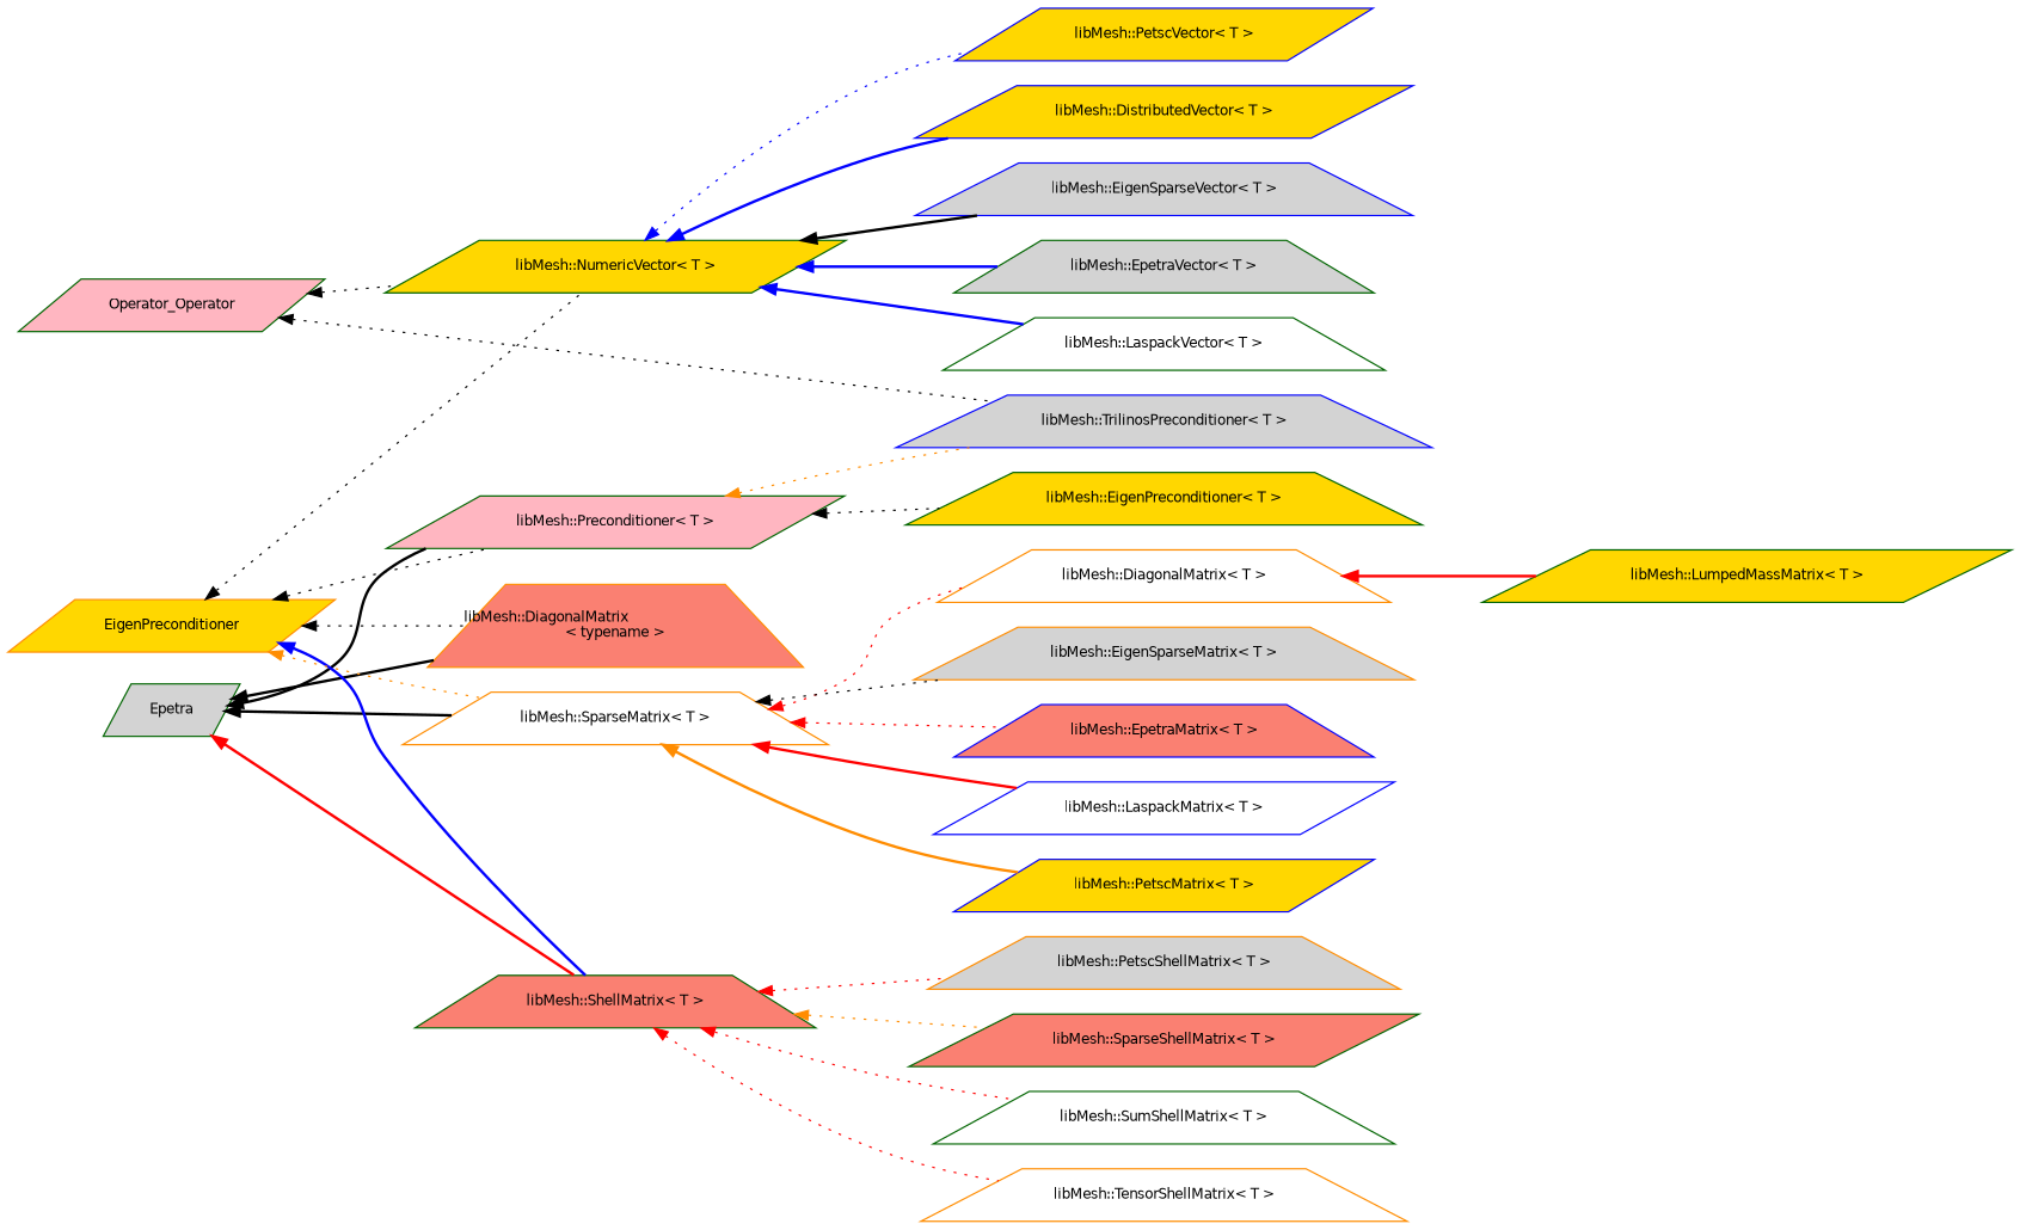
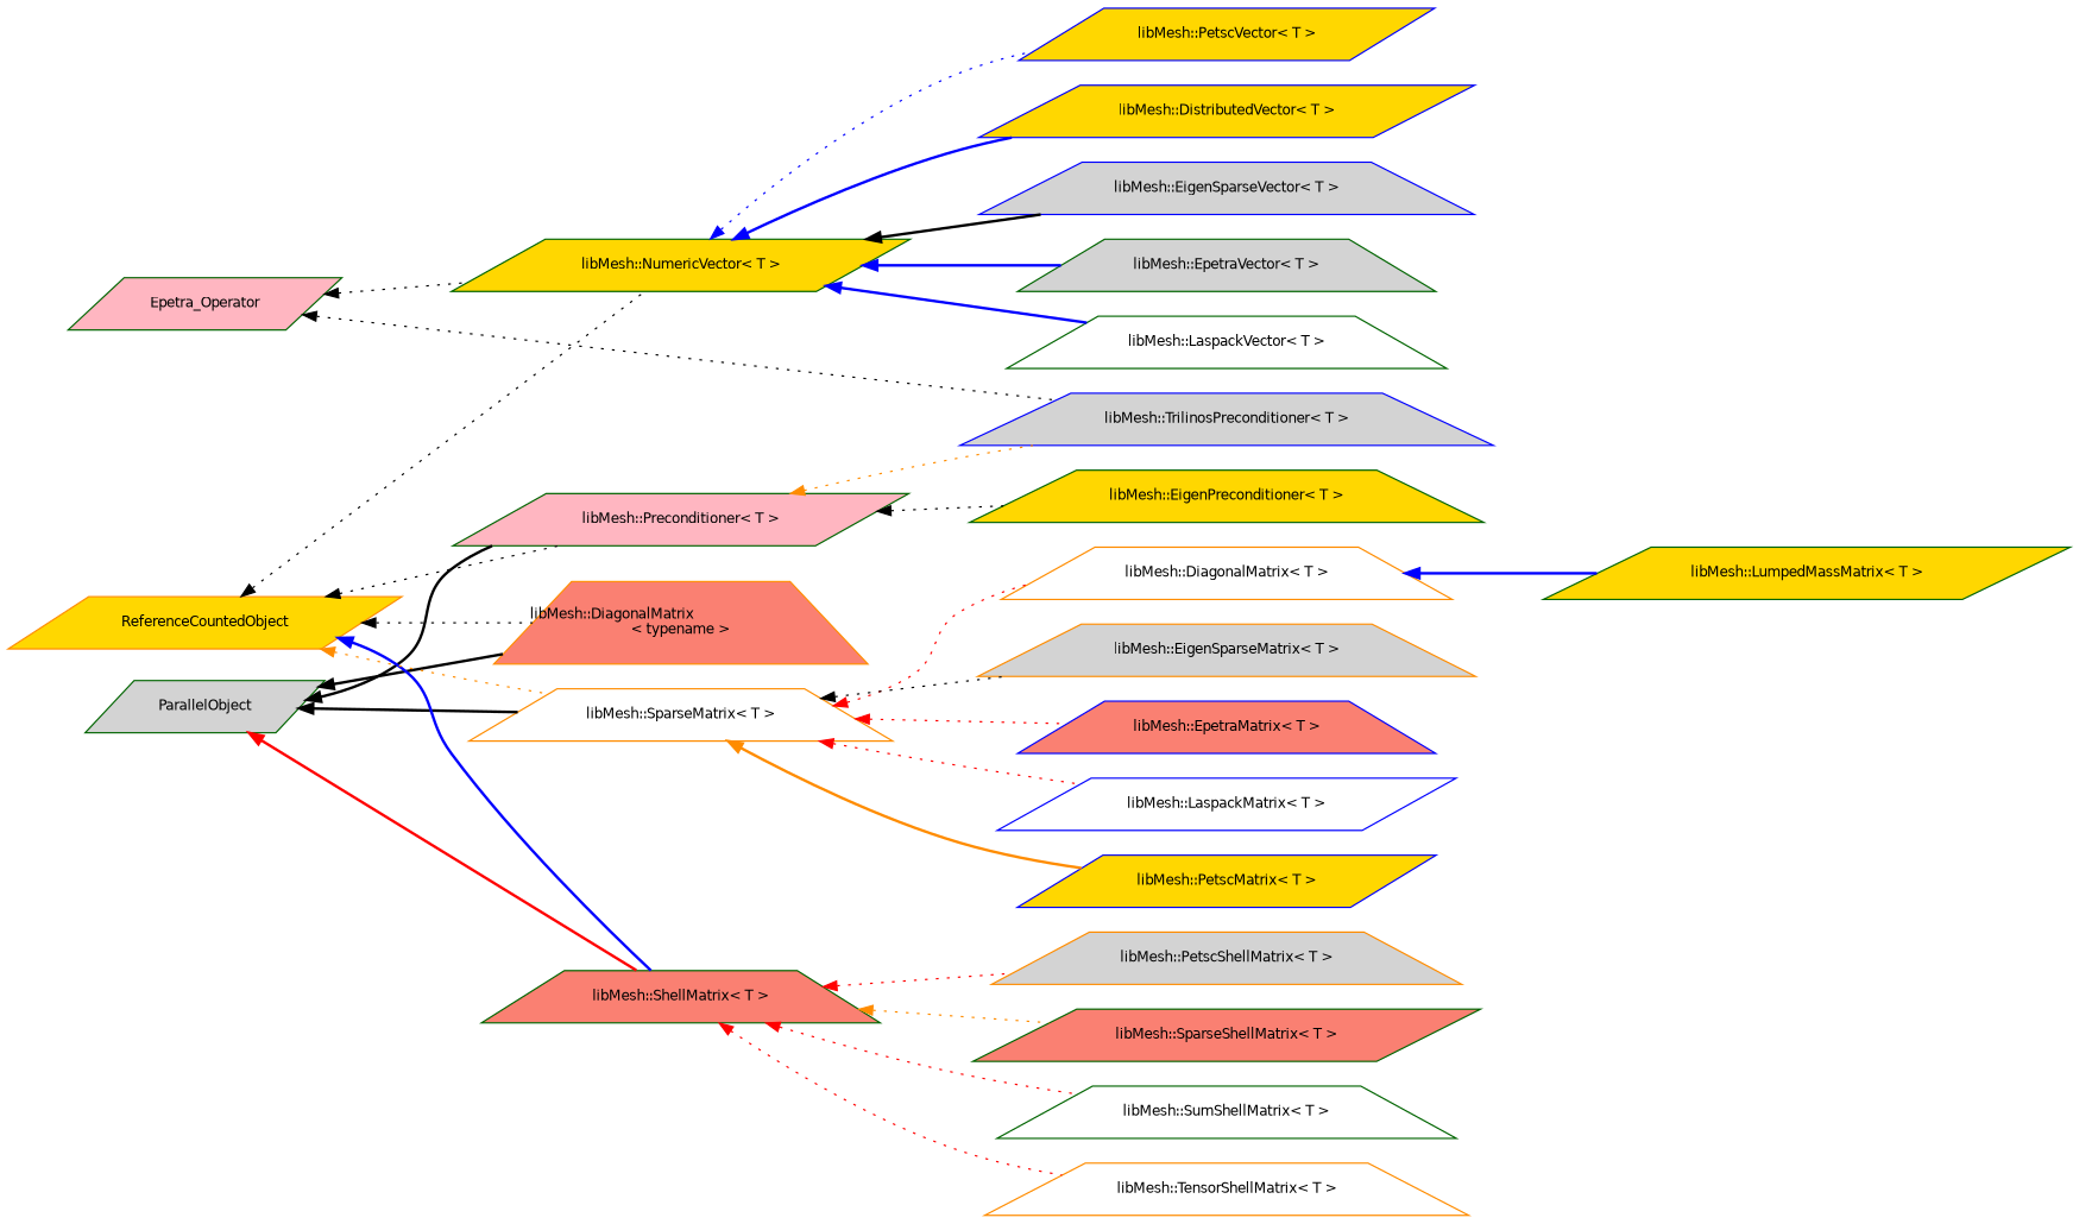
  digraph {
    rankdir=LR
    node [color=darkgreen fillcolor=gold fontname=Helvetica fontsize=10 shape=trapezium style=filled]
    edge [color=black dir=back fontname=Helvetica fontsize=10 labelfontname=Helvetica labelfontsize=10 style=dotted]
-   n1 [fillcolor=lightpink height=0.2 label=Operator_Operator shape=parallelogram width=0.4]
+   n1 [fillcolor=lightpink height=0.2 label=Epetra_Operator shape=parallelogram width=0.4]
    n2 [color=blue fillcolor=lightgrey height=0.2 label="libMesh::TrilinosPreconditioner\< T \>" width=0.4]
    n3 [height=0.2 label="libMesh::NumericVector\< T \>" shape=parallelogram width=0.4]
-   n4 [fillcolor=lightgrey height=0.2 label=Epetra shape=parallelogram width=0.4]
+   n4 [fillcolor=lightgrey height=0.2 label=ParallelObject shape=parallelogram width=0.4]
    n5 [color=darkorange fillcolor=salmon height=0.2 label="libMesh::DiagonalMatrix\l\< typename \>" width=0.4]
    n6 [fillcolor=lightpink height=0.2 label="libMesh::Preconditioner\< T \>" shape=parallelogram width=0.4]
    n7 [fillcolor=salmon height=0.2 label="libMesh::ShellMatrix\< T \>" width=0.4]
    n8 [color=darkorange fillcolor=white height=0.2 label="libMesh::SparseMatrix\< T \>" width=0.4]
    n9 [height=0.2 label="libMesh::EigenPreconditioner\< T \>" width=0.4]
    n10 [color=darkorange fillcolor=lightgrey height=0.2 label="libMesh::PetscShellMatrix\< T \>" width=0.4]
    n11 [fillcolor=salmon height=0.2 label="libMesh::SparseShellMatrix\< T \>" shape=parallelogram width=0.4]
    n12 [fillcolor=white height=0.2 label="libMesh::SumShellMatrix\< T \>" width=0.4]
    n13 [color=darkorange fillcolor=white height=0.2 label="libMesh::TensorShellMatrix\< T \>" width=0.4]
    n14 [color=darkorange fillcolor=white height=0.2 label="libMesh::DiagonalMatrix\< T \>" width=0.4]
    n15 [color=darkorange fillcolor=lightgrey height=0.2 label="libMesh::EigenSparseMatrix\< T \>" width=0.4]
    n16 [color=blue fillcolor=salmon height=0.2 label="libMesh::EpetraMatrix\< T \>" width=0.4]
    n17 [color=blue fillcolor=white height=0.2 label="libMesh::LaspackMatrix\< T \>" shape=parallelogram width=0.4]
    n18 [color=blue height=0.2 label="libMesh::PetscMatrix\< T \>" shape=parallelogram width=0.4]
    n19 [color=blue height=0.2 label="libMesh::DistributedVector\< T \>" shape=parallelogram width=0.4]
    n20 [color=blue fillcolor=lightgrey height=0.2 label="libMesh::EigenSparseVector\< T \>" width=0.4]
    n21 [fillcolor=lightgrey height=0.2 label="libMesh::EpetraVector\< T \>" width=0.4]
    n22 [fillcolor=white height=0.2 label="libMesh::LaspackVector\< T \>" width=0.4]
    n23 [color=blue height=0.2 label="libMesh::PetscVector\< T \>" shape=parallelogram width=0.4]
    n24 [height=0.2 label="libMesh::LumpedMassMatrix\< T \>" shape=parallelogram width=0.4]
-   n25 [color=darkorange height=0.2 label=EigenPreconditioner shape=parallelogram width=0.4]
+   n25 [color=darkorange height=0.2 label=ReferenceCountedObject shape=parallelogram width=0.4]
    n1 -> n2
    n1 -> n3
    n3 -> n19 [color=blue style=bold]
    n3 -> n20 [style=bold]
    n3 -> n21 [color=blue style=bold]
    n3 -> n22 [color=blue style=bold]
    n3 -> n23 [color=blue]
    n4 -> n5 [style=bold]
    n4 -> n6 [style=bold]
    n4 -> n7 [color=red style=bold]
    n4 -> n8 [style=bold]
    n6 -> n2 [color=darkorange]
    n6 -> n9
    n7 -> n10 [color=red]
    n7 -> n11 [color=darkorange]
    n7 -> n12 [color=red]
    n7 -> n13 [color=red]
    n8 -> n14 [color=red]
    n8 -> n15
    n8 -> n16 [color=red]
-   n8 -> n17 [color=red style=bold]
+   n8 -> n17 [color=red]
    n8 -> n18 [color=darkorange style=bold]
-   n14 -> n24 [color=red style=bold]
+   n14 -> n24 [color=blue style=bold]
    n25 -> n3
    n25 -> n5
    n25 -> n6
    n25 -> n7 [color=blue style=bold]
    n25 -> n8 [color=darkorange]
  }
